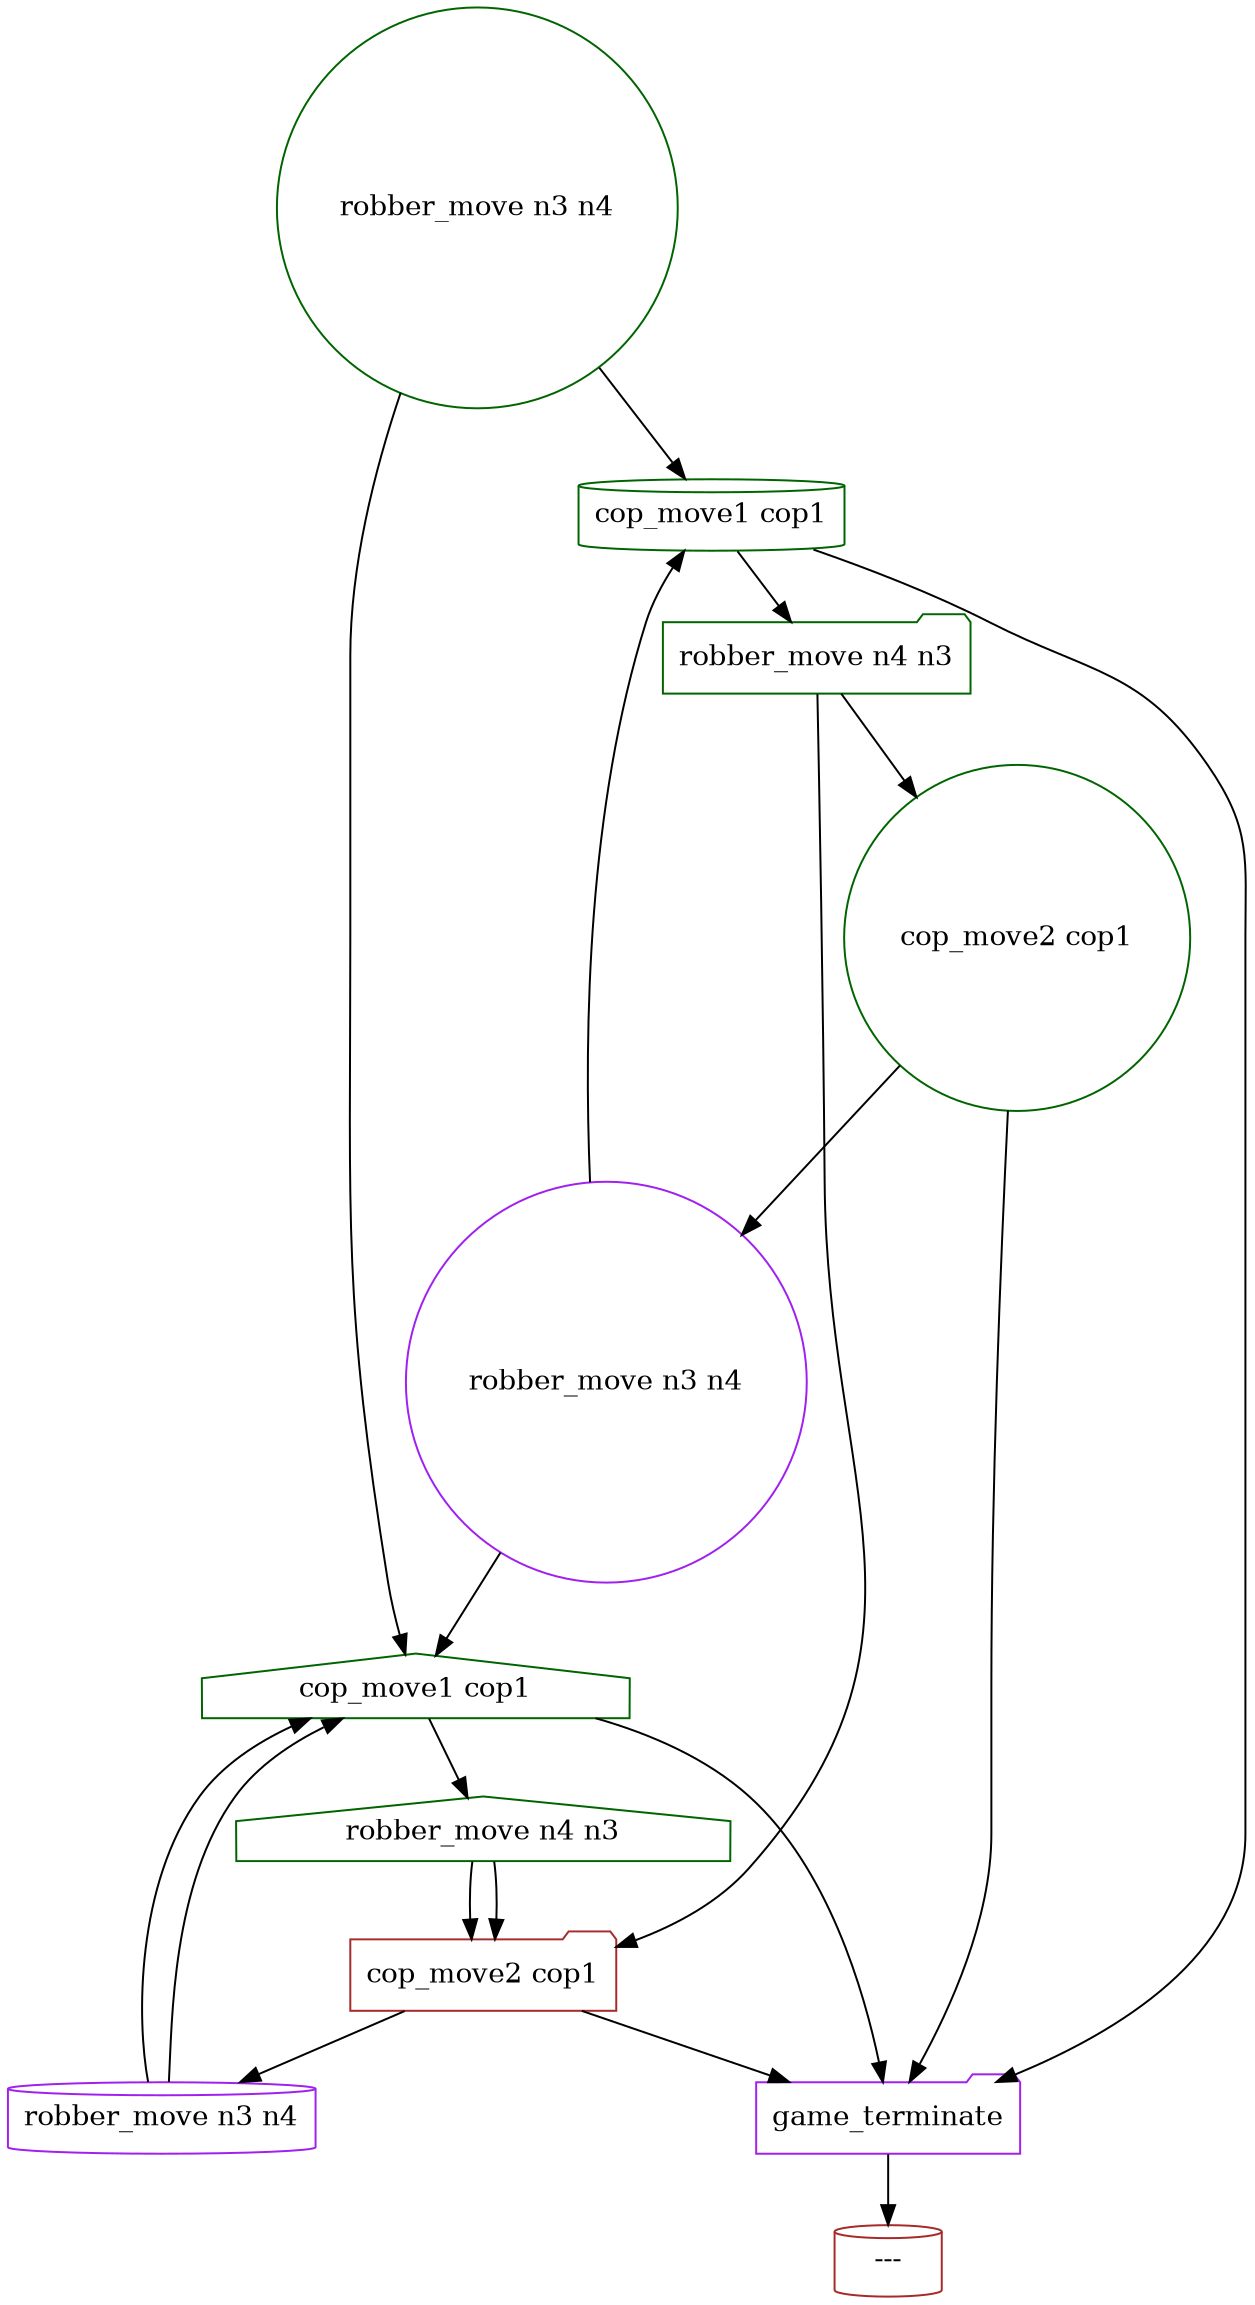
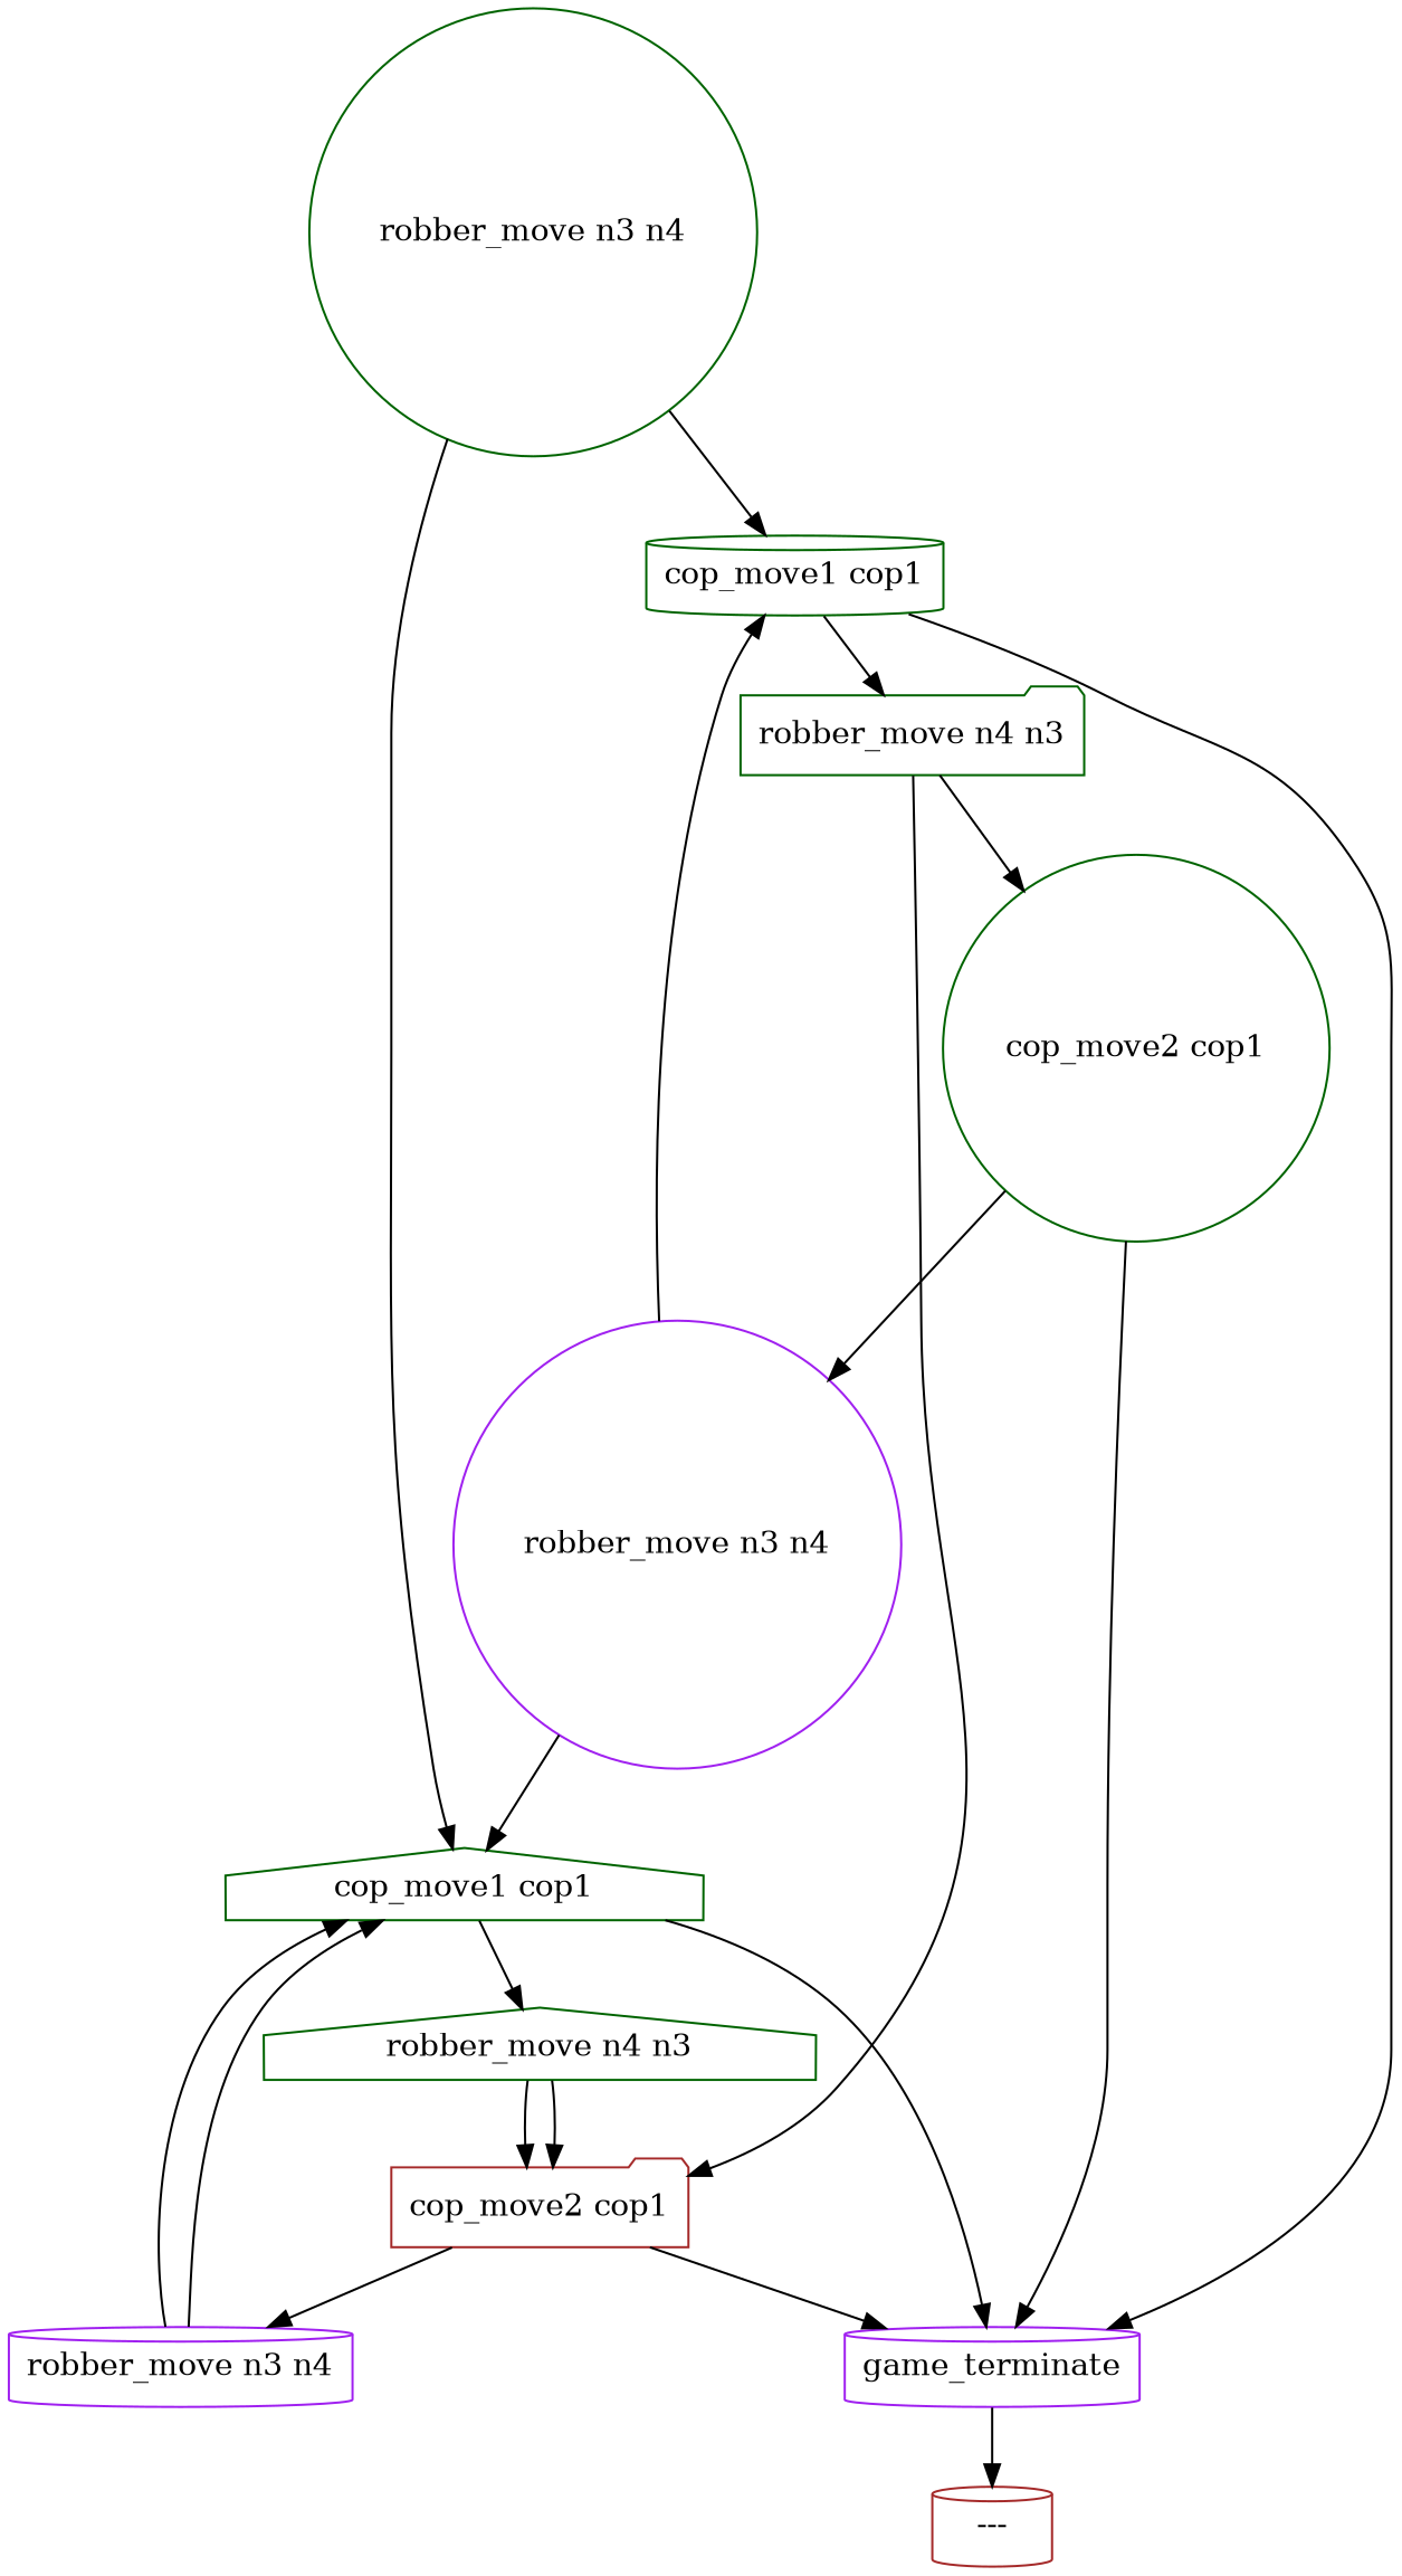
  digraph {
    node [color=darkgreen shape=cylinder]
    n1 [label="cop_move1 cop1"]
-   n2 [label=game_terminate color=purple shape=folder]
+   n2 [label=game_terminate color=purple]
    n3 [label="robber_move n4 n3" shape=folder]
    n4 [label="---" color=brown]
    n5 [label="robber_move n3 n4" shape=circle]
    n6 [label="cop_move1 cop1" shape=house]
    n7 [label="robber_move n3 n4" color=purple shape=circle]
    n8 [label="cop_move2 cop1" shape=circle]
    n9 [label="cop_move2 cop1" color=brown shape=folder]
    n10 [label="robber_move n4 n3" shape=house]
    n11 [label="robber_move n3 n4" color=purple]
    n1 -> n2
    n1 -> n3
    n2 -> n4
    n3 -> n8
    n3 -> n9
    n5 -> n1
    n5 -> n6
    n6 -> n2
    n6 -> n10
    n7 -> n1
    n7 -> n6
    n8 -> n2
    n8 -> n7
    n9 -> n2
    n9 -> n11
    n10 -> n9
    n10 -> n9
    n11 -> n6
    n11 -> n6
  }
